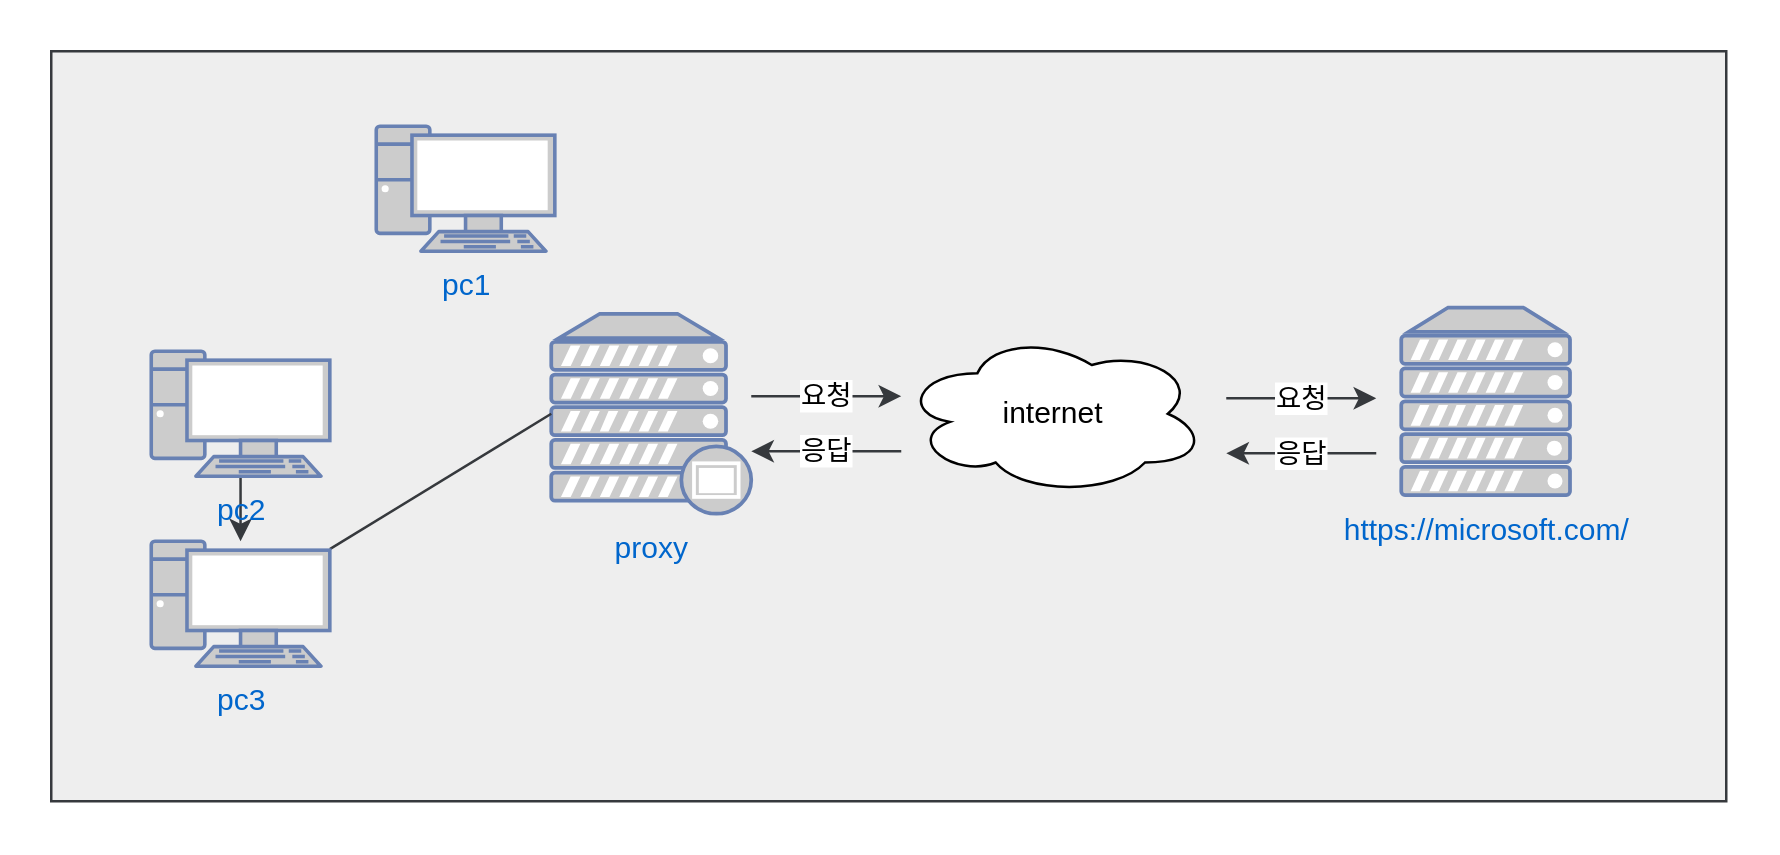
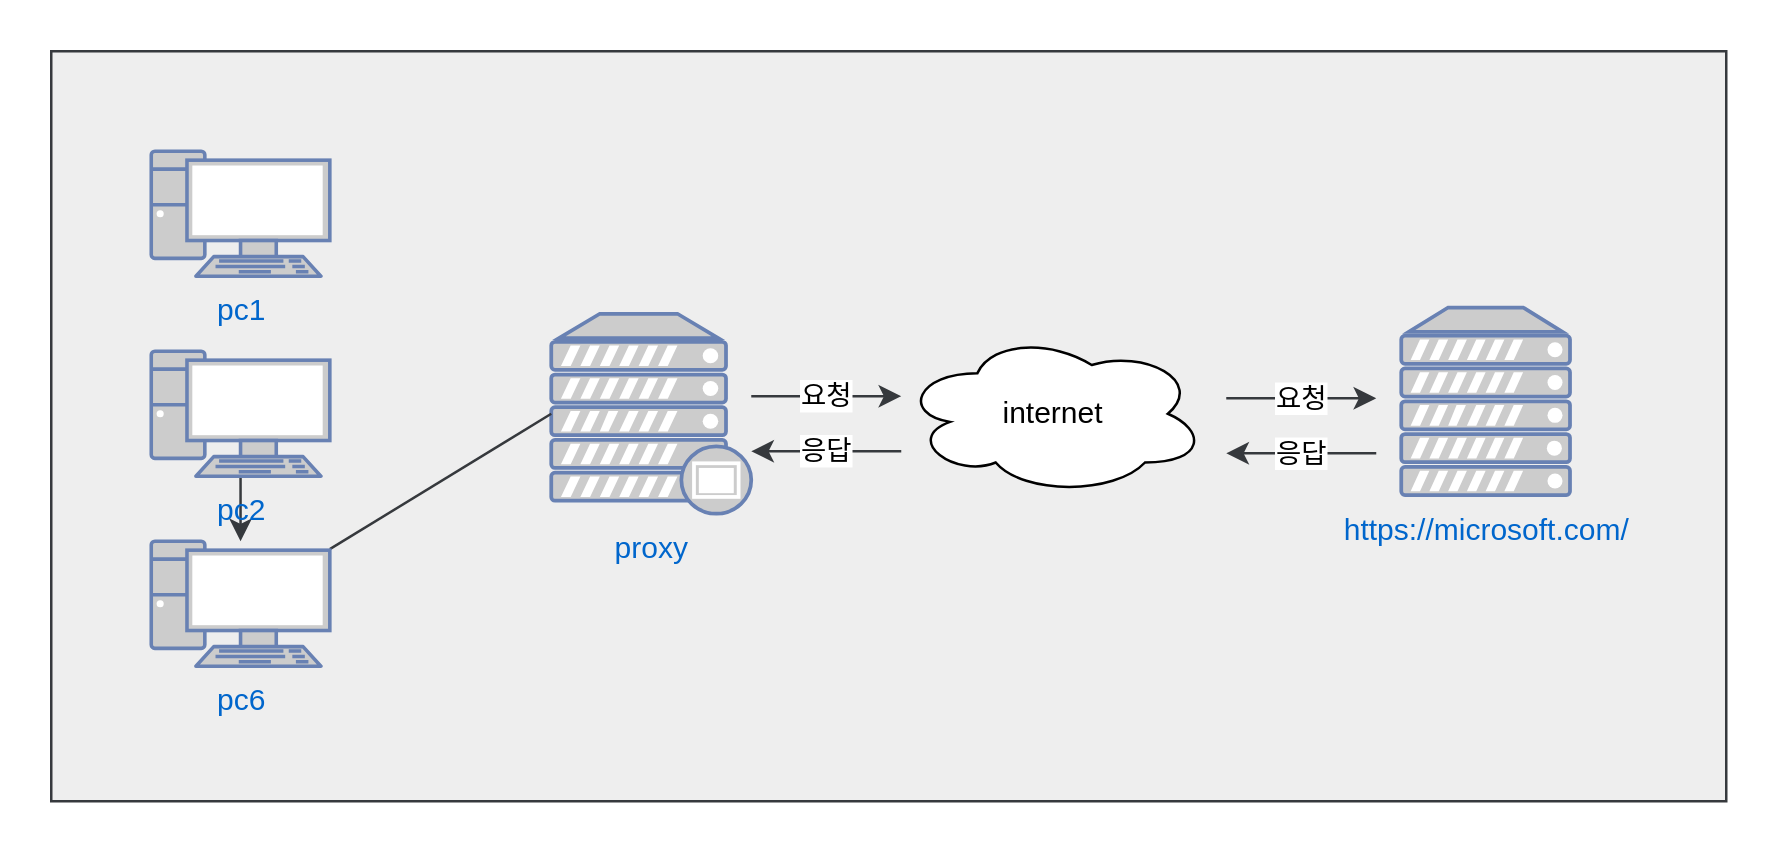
  <mxCell id="0" />
  <mxCell id="1" parent="0" />
  <mxCell id="2" value="" style="rounded=0;whiteSpace=wrap;html=1;fillColor=#eeeeee;strokeColor=#36393d;" vertex="1" parent="1"><mxGeometry x="35.71" y="40" width="274.29" height="260" as="geometry" /></mxCell>
  <mxCell id="3" value="" style="rounded=0;whiteSpace=wrap;html=1;fillColor=#eeeeee;strokeColor=#36393d;" vertex="1" parent="1"><mxGeometry x="20" y="20" width="670" height="300" as="geometry" /></mxCell>
  <mxCell id="4" value="응답" style="edgeStyle=none;html=1;fillColor=#eeeeee;strokeColor=#36393d;" edge="1" parent="1"><mxGeometry relative="1" as="geometry"><mxPoint x="360" y="180" as="sourcePoint" /><mxPoint x="300" y="180" as="targetPoint" /></mxGeometry></mxCell>
  <mxCell id="5" value="internet" style="ellipse;shape=cloud;whiteSpace=wrap;html=1;" vertex="1" parent="1"><mxGeometry x="360" y="132.5" width="121.88" height="65" as="geometry" /></mxCell>
  <mxCell id="6" value="요청" style="edgeStyle=none;html=1;fillColor=#eeeeee;strokeColor=#36393d;" edge="1" parent="1"><mxGeometry relative="1" as="geometry"><mxPoint x="300" y="158" as="sourcePoint" /><mxPoint x="360" y="158" as="targetPoint" /></mxGeometry></mxCell>
  <mxCell id="7" value="proxy" style="fontColor=#0066CC;verticalAlign=top;verticalLabelPosition=bottom;labelPosition=center;align=center;html=1;outlineConnect=0;fillColor=#CCCCCC;strokeColor=#6881B3;gradientColor=none;gradientDirection=north;strokeWidth=2;shape=mxgraph.networks.proxy_server;" vertex="1" parent="1"><mxGeometry x="220" y="125" width="80" height="80" as="geometry" /></mxCell>
- <mxCell id="8" value="pc1" style="fontColor=#0066CC;verticalAlign=top;verticalLabelPosition=bottom;labelPosition=center;align=center;html=1;outlineConnect=0;fillColor=#CCCCCC;strokeColor=#6881B3;gradientColor=none;gradientDirection=north;strokeWidth=2;shape=mxgraph.networks.pc;" vertex="1" parent="1"><mxGeometry x="150" y="50" width="71.43" height="50" as="geometry" /></mxCell>
+ <mxCell id="8" value="pc1" style="fontColor=#0066CC;verticalAlign=top;verticalLabelPosition=bottom;labelPosition=center;align=center;html=1;outlineConnect=0;fillColor=#CCCCCC;strokeColor=#6881B3;gradientColor=none;gradientDirection=north;strokeWidth=2;shape=mxgraph.networks.pc;" vertex="1" parent="1"><mxGeometry x="60" y="60" width="71.43" height="50" as="geometry" /></mxCell>
  <mxCell id="9" value="" style="edgeStyle=none;html=1;fillColor=#eeeeee;strokeColor=#36393d;" edge="1" parent="1" source="10" target="12"><mxGeometry relative="1" as="geometry" /></mxCell>
  <mxCell id="10" value="pc2" style="fontColor=#0066CC;verticalAlign=top;verticalLabelPosition=bottom;labelPosition=center;align=center;html=1;outlineConnect=0;fillColor=#CCCCCC;strokeColor=#6881B3;gradientColor=none;gradientDirection=north;strokeWidth=2;shape=mxgraph.networks.pc;" vertex="1" parent="1"><mxGeometry x="60" y="140" width="71.43" height="50" as="geometry" /></mxCell>
  <mxCell id="11" value="" style="edgeStyle=none;html=1;entryX=0;entryY=0.5;entryDx=0;entryDy=0;entryPerimeter=0;fillColor=#eeeeee;strokeColor=#36393d;endArrow=none;" edge="1" parent="1" source="12" target="7"><mxGeometry relative="1" as="geometry" /></mxCell>
- <mxCell id="12" value="pc3" style="fontColor=#0066CC;verticalAlign=top;verticalLabelPosition=bottom;labelPosition=center;align=center;html=1;outlineConnect=0;fillColor=#CCCCCC;strokeColor=#6881B3;gradientColor=none;gradientDirection=north;strokeWidth=2;shape=mxgraph.networks.pc;" vertex="1" parent="1"><mxGeometry x="60" y="216" width="71.43" height="50" as="geometry" /></mxCell>
+ <mxCell id="12" value="pc6" style="fontColor=#0066CC;verticalAlign=top;verticalLabelPosition=bottom;labelPosition=center;align=center;html=1;outlineConnect=0;fillColor=#CCCCCC;strokeColor=#6881B3;gradientColor=none;gradientDirection=north;strokeWidth=2;shape=mxgraph.networks.pc;" vertex="1" parent="1"><mxGeometry x="60" y="216" width="71.43" height="50" as="geometry" /></mxCell>
  <mxCell id="13" value="https://microsoft.com/" style="fontColor=#0066CC;verticalAlign=top;verticalLabelPosition=bottom;labelPosition=center;align=center;html=1;outlineConnect=0;fillColor=#CCCCCC;strokeColor=#6881B3;gradientColor=none;gradientDirection=north;strokeWidth=2;shape=mxgraph.networks.server;" vertex="1" parent="1"><mxGeometry x="560" y="122.5" width="67.5" height="75" as="geometry" /></mxCell>
  <mxCell id="14" value="응답" style="edgeStyle=none;html=1;fillColor=#eeeeee;strokeColor=#36393d;" edge="1" parent="1"><mxGeometry relative="1" as="geometry"><mxPoint x="550" y="180.83" as="sourcePoint" /><mxPoint x="490" y="180.83" as="targetPoint" /></mxGeometry></mxCell>
  <mxCell id="15" value="요청" style="edgeStyle=none;html=1;fillColor=#eeeeee;strokeColor=#36393d;" edge="1" parent="1"><mxGeometry relative="1" as="geometry"><mxPoint x="490" y="158.83" as="sourcePoint" /><mxPoint x="550" y="158.83" as="targetPoint" /></mxGeometry></mxCell>
